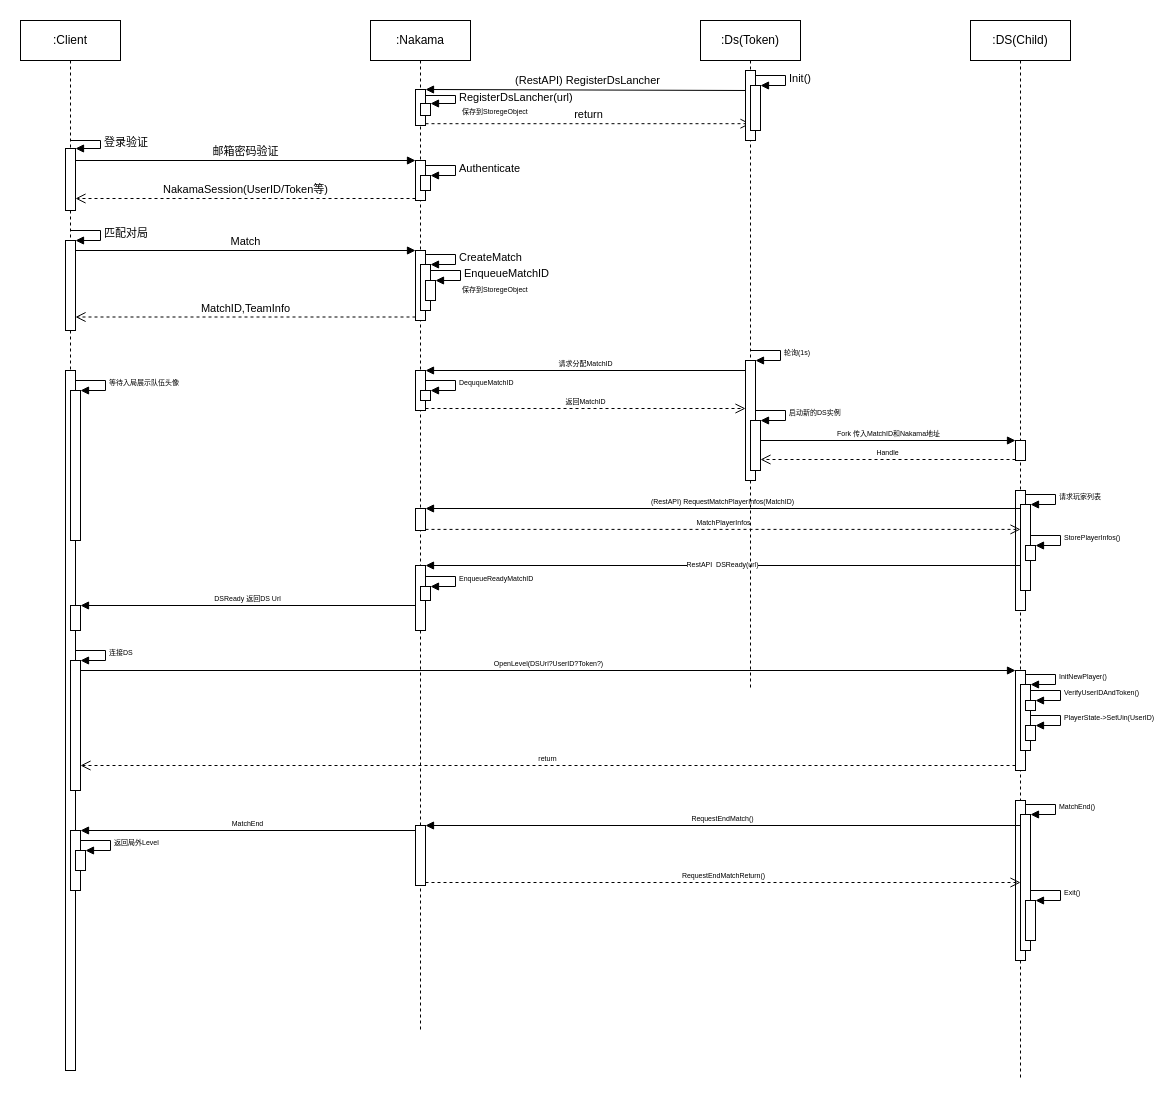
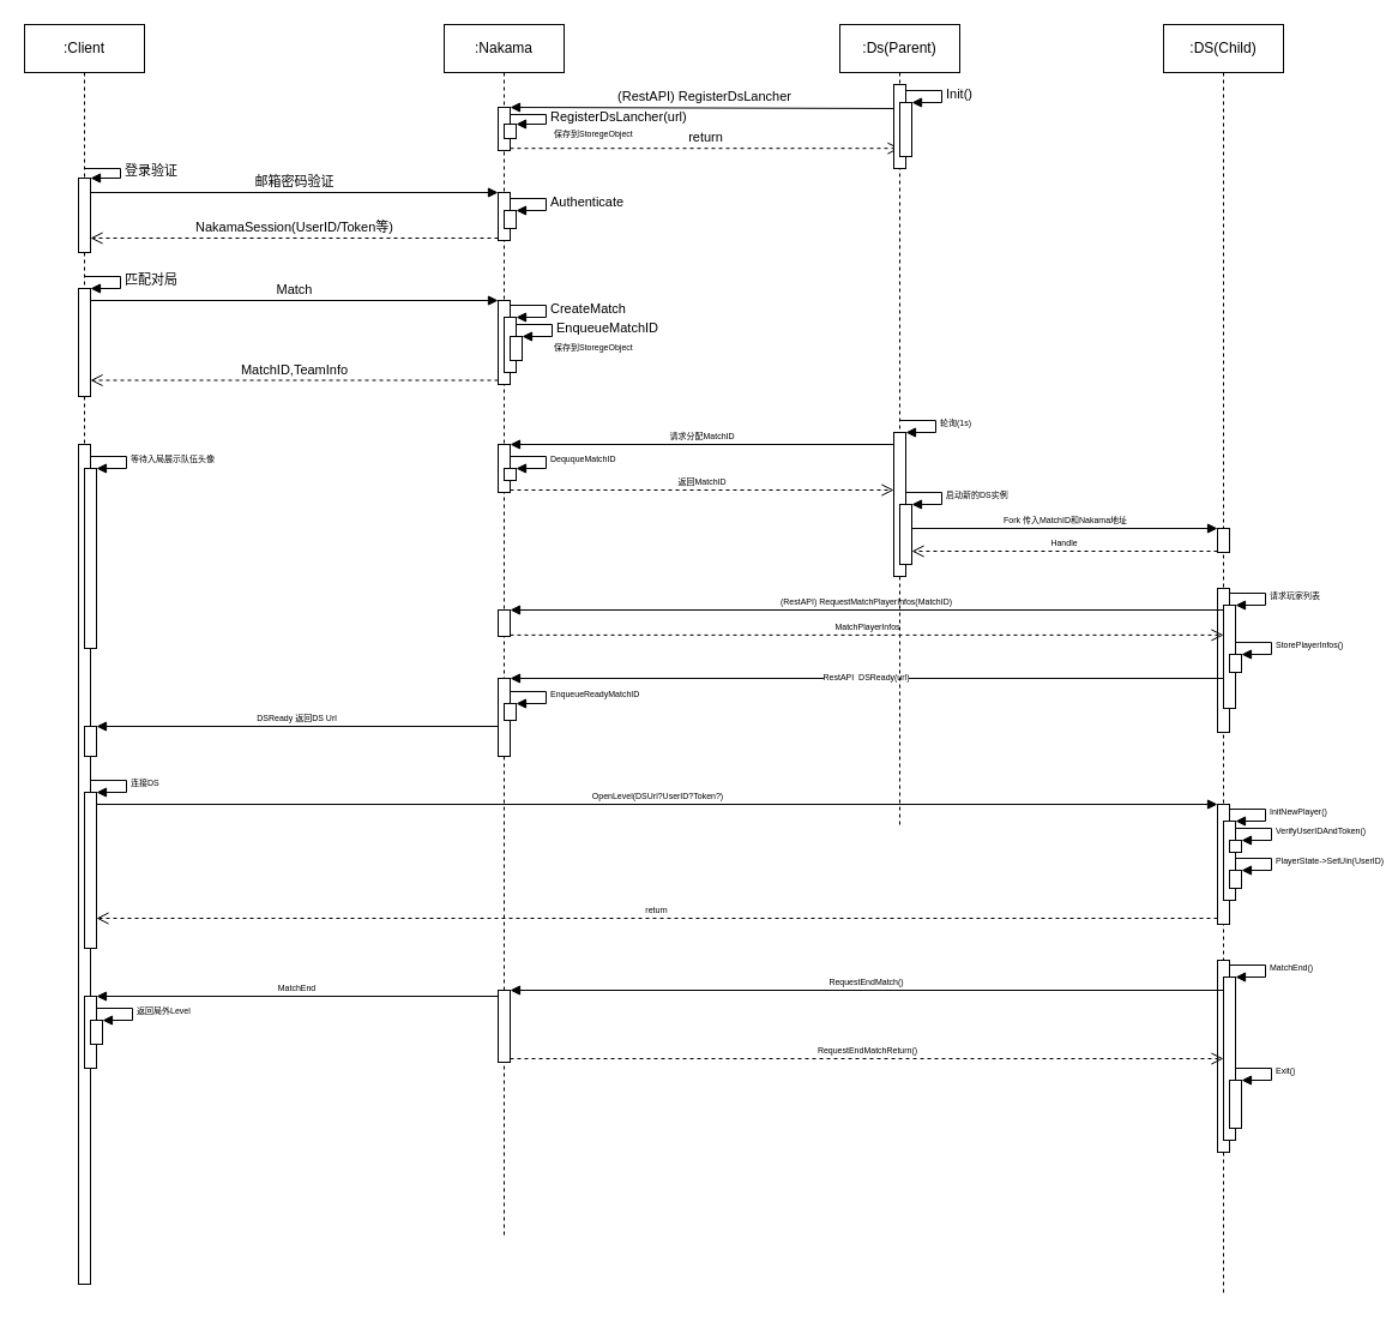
  <mxCell id="0" />
  <mxCell id="1" parent="0" />
  <mxCell id="2" value=":Client" style="shape=umlLifeline;perimeter=lifelinePerimeter;whiteSpace=wrap;html=1;container=1;collapsible=0;recursiveResize=0;outlineConnect=0;" parent="1" vertex="1"><mxGeometry x="20" y="20" width="100" height="1050" as="geometry" /></mxCell>
  <mxCell id="3" value="" style="html=1;points=[];perimeter=orthogonalPerimeter;" parent="2" vertex="1"><mxGeometry x="45" y="128" width="10" height="62" as="geometry" /></mxCell>
  <mxCell id="4" value="登录验证" style="edgeStyle=orthogonalEdgeStyle;html=1;align=left;spacingLeft=2;endArrow=block;rounded=0;entryX=1;entryY=0;" parent="2" target="3" edge="1"><mxGeometry relative="1" as="geometry"><mxPoint x="50" y="120" as="sourcePoint" /><Array as="points"><mxPoint x="80" y="120" /></Array></mxGeometry></mxCell>
  <mxCell id="5" value="" style="html=1;points=[];perimeter=orthogonalPerimeter;" parent="2" vertex="1"><mxGeometry x="45" y="220" width="10" height="90" as="geometry" /></mxCell>
  <mxCell id="6" value="匹配对局" style="edgeStyle=orthogonalEdgeStyle;html=1;align=left;spacingLeft=2;endArrow=block;rounded=0;entryX=1;entryY=0;" parent="2" target="5" edge="1"><mxGeometry relative="1" as="geometry"><mxPoint x="50" y="210" as="sourcePoint" /><Array as="points"><mxPoint x="80" y="210" /></Array></mxGeometry></mxCell>
  <mxCell id="7" value="" style="html=1;points=[];perimeter=orthogonalPerimeter;fontSize=7;align=left;" parent="2" vertex="1"><mxGeometry x="45" y="350" width="10" height="700" as="geometry" /></mxCell>
  <mxCell id="8" value="" style="html=1;points=[];perimeter=orthogonalPerimeter;fontSize=7;align=left;" parent="2" vertex="1"><mxGeometry x="50" y="370" width="10" height="150" as="geometry" /></mxCell>
  <mxCell id="9" value="等待入局展示队伍头像" style="edgeStyle=orthogonalEdgeStyle;html=1;align=left;spacingLeft=2;endArrow=block;rounded=0;entryX=1;entryY=0;fontSize=7;" parent="2" target="8" edge="1"><mxGeometry relative="1" as="geometry"><mxPoint x="55" y="360" as="sourcePoint" /><Array as="points"><mxPoint x="85" y="360" /></Array></mxGeometry></mxCell>
  <mxCell id="10" value="" style="html=1;points=[];perimeter=orthogonalPerimeter;fontSize=7;align=left;" parent="2" vertex="1"><mxGeometry x="50" y="585" width="10" height="25" as="geometry" /></mxCell>
  <mxCell id="11" value="" style="html=1;points=[];perimeter=orthogonalPerimeter;fontSize=7;align=left;" parent="2" vertex="1"><mxGeometry x="50" y="640" width="10" height="130" as="geometry" /></mxCell>
  <mxCell id="12" value="连接DS" style="edgeStyle=orthogonalEdgeStyle;html=1;align=left;spacingLeft=2;endArrow=block;rounded=0;entryX=1;entryY=0;fontSize=7;" parent="2" target="11" edge="1"><mxGeometry relative="1" as="geometry"><mxPoint x="55" y="630" as="sourcePoint" /><Array as="points"><mxPoint x="85" y="630" /></Array></mxGeometry></mxCell>
  <mxCell id="13" value="" style="html=1;points=[];perimeter=orthogonalPerimeter;fontSize=7;align=left;" parent="2" vertex="1"><mxGeometry x="50" y="810" width="10" height="60" as="geometry" /></mxCell>
  <mxCell id="14" value="" style="html=1;points=[];perimeter=orthogonalPerimeter;fontSize=7;align=left;" parent="2" vertex="1"><mxGeometry x="55" y="830" width="10" height="20" as="geometry" /></mxCell>
  <mxCell id="15" value="返回局外Level" style="edgeStyle=orthogonalEdgeStyle;html=1;align=left;spacingLeft=2;endArrow=block;rounded=0;entryX=1;entryY=0;fontSize=7;" parent="2" target="14" edge="1"><mxGeometry relative="1" as="geometry"><mxPoint x="60" y="820" as="sourcePoint" /><Array as="points"><mxPoint x="90" y="820" /></Array></mxGeometry></mxCell>
  <mxCell id="16" value=":Nakama" style="shape=umlLifeline;perimeter=lifelinePerimeter;whiteSpace=wrap;html=1;container=1;collapsible=0;recursiveResize=0;outlineConnect=0;" parent="1" vertex="1"><mxGeometry x="370" y="20" width="100" height="1010" as="geometry" /></mxCell>
  <mxCell id="17" value="" style="html=1;points=[];perimeter=orthogonalPerimeter;" parent="16" vertex="1"><mxGeometry x="45" y="140" width="10" height="40" as="geometry" /></mxCell>
  <mxCell id="18" value="" style="html=1;points=[];perimeter=orthogonalPerimeter;" parent="16" vertex="1"><mxGeometry x="50" y="155" width="10" height="15" as="geometry" /></mxCell>
  <mxCell id="19" value="Authenticate" style="edgeStyle=orthogonalEdgeStyle;html=1;align=left;spacingLeft=2;endArrow=block;rounded=0;entryX=1;entryY=0;" parent="16" target="18" edge="1"><mxGeometry relative="1" as="geometry"><mxPoint x="55" y="145" as="sourcePoint" /><Array as="points"><mxPoint x="85" y="145" /></Array></mxGeometry></mxCell>
  <mxCell id="20" value="" style="html=1;points=[];perimeter=orthogonalPerimeter;" parent="16" vertex="1"><mxGeometry x="45" y="230" width="10" height="70" as="geometry" /></mxCell>
  <mxCell id="21" value="" style="html=1;points=[];perimeter=orthogonalPerimeter;" parent="16" vertex="1"><mxGeometry x="50" y="244" width="10" height="46" as="geometry" /></mxCell>
  <mxCell id="22" value="CreateMatch" style="edgeStyle=orthogonalEdgeStyle;html=1;align=left;spacingLeft=2;endArrow=block;rounded=0;entryX=1;entryY=0;" parent="16" target="21" edge="1"><mxGeometry relative="1" as="geometry"><mxPoint x="55" y="234" as="sourcePoint" /><Array as="points"><mxPoint x="85" y="234" /></Array></mxGeometry></mxCell>
  <mxCell id="23" value="" style="html=1;points=[];perimeter=orthogonalPerimeter;" parent="16" vertex="1"><mxGeometry x="45" y="69" width="10" height="36" as="geometry" /></mxCell>
  <mxCell id="24" value="" style="html=1;points=[];perimeter=orthogonalPerimeter;" parent="16" vertex="1"><mxGeometry x="50" y="83" width="10" height="12" as="geometry" /></mxCell>
  <mxCell id="25" value="RegisterDsLancher(url)" style="edgeStyle=orthogonalEdgeStyle;html=1;align=left;spacingLeft=2;endArrow=block;rounded=0;entryX=1;entryY=0;" parent="16" target="24" edge="1"><mxGeometry relative="1" as="geometry"><mxPoint x="55" y="75" as="sourcePoint" /><Array as="points"><mxPoint x="85" y="75" /></Array></mxGeometry></mxCell>
  <mxCell id="26" value="" style="html=1;points=[];perimeter=orthogonalPerimeter;fontSize=7;align=left;" parent="16" vertex="1"><mxGeometry x="55" y="260" width="10" height="20" as="geometry" /></mxCell>
  <mxCell id="27" value="&lt;span style=&quot;font-size: 11px&quot;&gt;EnqueueMatchID&lt;/span&gt;" style="edgeStyle=orthogonalEdgeStyle;html=1;align=left;spacingLeft=2;endArrow=block;rounded=0;entryX=1;entryY=0;fontSize=7;" parent="16" target="26" edge="1"><mxGeometry relative="1" as="geometry"><mxPoint x="60" y="250" as="sourcePoint" /><Array as="points"><mxPoint x="90" y="250" /></Array></mxGeometry></mxCell>
  <mxCell id="28" value="" style="html=1;points=[];perimeter=orthogonalPerimeter;fontSize=7;align=left;" parent="16" vertex="1"><mxGeometry x="45" y="350" width="10" height="40" as="geometry" /></mxCell>
  <mxCell id="29" value="" style="html=1;points=[];perimeter=orthogonalPerimeter;fontSize=7;align=left;" parent="16" vertex="1"><mxGeometry x="50" y="370" width="10" height="10" as="geometry" /></mxCell>
  <mxCell id="30" value="DeququeMatchID" style="edgeStyle=orthogonalEdgeStyle;html=1;align=left;spacingLeft=2;endArrow=block;rounded=0;entryX=1;entryY=0;fontSize=7;" parent="16" target="29" edge="1"><mxGeometry relative="1" as="geometry"><mxPoint x="55" y="360" as="sourcePoint" /><Array as="points"><mxPoint x="85" y="360" /></Array></mxGeometry></mxCell>
  <mxCell id="31" value="" style="html=1;points=[];perimeter=orthogonalPerimeter;fontSize=7;align=left;" parent="16" vertex="1"><mxGeometry x="45" y="488" width="10" height="22" as="geometry" /></mxCell>
  <mxCell id="32" value="" style="html=1;points=[];perimeter=orthogonalPerimeter;fontSize=7;align=left;" parent="16" vertex="1"><mxGeometry x="45" y="545" width="10" height="65" as="geometry" /></mxCell>
  <mxCell id="33" value="" style="html=1;points=[];perimeter=orthogonalPerimeter;fontSize=7;align=left;" parent="16" vertex="1"><mxGeometry x="50" y="566" width="10" height="14" as="geometry" /></mxCell>
  <mxCell id="34" value="EnqueueReadyMatchID" style="edgeStyle=orthogonalEdgeStyle;html=1;align=left;spacingLeft=2;endArrow=block;rounded=0;entryX=1;entryY=0;fontSize=7;" parent="16" target="33" edge="1"><mxGeometry relative="1" as="geometry"><mxPoint x="55" y="556" as="sourcePoint" /><Array as="points"><mxPoint x="85" y="556" /></Array></mxGeometry></mxCell>
  <mxCell id="35" value="" style="html=1;points=[];perimeter=orthogonalPerimeter;fontSize=7;align=left;" parent="16" vertex="1"><mxGeometry x="45" y="805" width="10" height="60" as="geometry" /></mxCell>
  <mxCell id="36" value=":DS(Child)" style="shape=umlLifeline;perimeter=lifelinePerimeter;whiteSpace=wrap;html=1;container=1;collapsible=0;recursiveResize=0;outlineConnect=0;" parent="1" vertex="1"><mxGeometry x="970" y="20" width="100" height="1060" as="geometry" /></mxCell>
  <mxCell id="37" value="" style="html=1;points=[];perimeter=orthogonalPerimeter;fontSize=7;align=left;" parent="36" vertex="1"><mxGeometry x="45" y="420" width="10" height="20" as="geometry" /></mxCell>
  <mxCell id="38" value="" style="html=1;points=[];perimeter=orthogonalPerimeter;fontSize=7;align=left;" parent="36" vertex="1"><mxGeometry x="45" y="470" width="10" height="120" as="geometry" /></mxCell>
  <mxCell id="39" value="" style="html=1;points=[];perimeter=orthogonalPerimeter;fontSize=7;align=left;" parent="36" vertex="1"><mxGeometry x="50" y="484" width="10" height="86" as="geometry" /></mxCell>
  <mxCell id="40" value="请求玩家列表" style="edgeStyle=orthogonalEdgeStyle;html=1;align=left;spacingLeft=2;endArrow=block;rounded=0;entryX=1;entryY=0;fontSize=7;" parent="36" target="39" edge="1"><mxGeometry relative="1" as="geometry"><mxPoint x="55" y="474" as="sourcePoint" /><Array as="points"><mxPoint x="85" y="474" /></Array></mxGeometry></mxCell>
  <mxCell id="41" value="" style="html=1;points=[];perimeter=orthogonalPerimeter;fontSize=7;align=left;" parent="36" vertex="1"><mxGeometry x="55" y="525" width="10" height="15" as="geometry" /></mxCell>
  <mxCell id="42" value="StorePlayerInfos()" style="edgeStyle=orthogonalEdgeStyle;html=1;align=left;spacingLeft=2;endArrow=block;rounded=0;entryX=1;entryY=0;fontSize=7;" parent="36" target="41" edge="1"><mxGeometry relative="1" as="geometry"><mxPoint x="60" y="515" as="sourcePoint" /><Array as="points"><mxPoint x="90" y="515" /></Array></mxGeometry></mxCell>
  <mxCell id="43" value="" style="html=1;points=[];perimeter=orthogonalPerimeter;fontSize=7;align=left;" parent="36" vertex="1"><mxGeometry x="45" y="650" width="10" height="100" as="geometry" /></mxCell>
  <mxCell id="44" value="" style="html=1;points=[];perimeter=orthogonalPerimeter;fontSize=7;align=left;" parent="36" vertex="1"><mxGeometry x="50" y="664" width="10" height="66" as="geometry" /></mxCell>
  <mxCell id="45" value="InitNewPlayer()" style="edgeStyle=orthogonalEdgeStyle;html=1;align=left;spacingLeft=2;endArrow=block;rounded=0;entryX=1;entryY=0;fontSize=7;" parent="36" target="44" edge="1"><mxGeometry relative="1" as="geometry"><mxPoint x="55" y="654" as="sourcePoint" /><Array as="points"><mxPoint x="85" y="654" /></Array></mxGeometry></mxCell>
  <mxCell id="46" value="" style="html=1;points=[];perimeter=orthogonalPerimeter;fontSize=7;align=left;" parent="36" vertex="1"><mxGeometry x="55" y="705" width="10" height="15" as="geometry" /></mxCell>
  <mxCell id="47" value="PlayerState-&amp;gt;SetUin(UserID)" style="edgeStyle=orthogonalEdgeStyle;html=1;align=left;spacingLeft=2;endArrow=block;rounded=0;entryX=1;entryY=0;fontSize=7;" parent="36" target="46" edge="1"><mxGeometry relative="1" as="geometry"><mxPoint x="60" y="695" as="sourcePoint" /><Array as="points"><mxPoint x="90" y="695" /></Array></mxGeometry></mxCell>
  <mxCell id="48" value="" style="html=1;points=[];perimeter=orthogonalPerimeter;fontSize=7;align=left;" parent="36" vertex="1"><mxGeometry x="55" y="680" width="10" height="10" as="geometry" /></mxCell>
  <mxCell id="49" value="VerifyUserIDAndToken()" style="edgeStyle=orthogonalEdgeStyle;html=1;align=left;spacingLeft=2;endArrow=block;rounded=0;entryX=1;entryY=0;fontSize=7;" parent="36" target="48" edge="1"><mxGeometry relative="1" as="geometry"><mxPoint x="60" y="670" as="sourcePoint" /><Array as="points"><mxPoint x="90" y="670" /></Array></mxGeometry></mxCell>
  <mxCell id="50" value="" style="html=1;points=[];perimeter=orthogonalPerimeter;fontSize=7;align=left;" parent="36" vertex="1"><mxGeometry x="45" y="780" width="10" height="160" as="geometry" /></mxCell>
  <mxCell id="51" value="" style="html=1;points=[];perimeter=orthogonalPerimeter;fontSize=7;align=left;" parent="36" vertex="1"><mxGeometry x="50" y="794" width="10" height="136" as="geometry" /></mxCell>
  <mxCell id="52" value="MatchEnd()" style="edgeStyle=orthogonalEdgeStyle;html=1;align=left;spacingLeft=2;endArrow=block;rounded=0;entryX=1;entryY=0;fontSize=7;" parent="36" target="51" edge="1"><mxGeometry relative="1" as="geometry"><mxPoint x="55" y="784" as="sourcePoint" /><Array as="points"><mxPoint x="85" y="784" /></Array></mxGeometry></mxCell>
  <mxCell id="53" value="" style="html=1;points=[];perimeter=orthogonalPerimeter;fontSize=7;align=left;" parent="36" vertex="1"><mxGeometry x="55" y="880" width="10" height="40" as="geometry" /></mxCell>
  <mxCell id="54" value="Exit()" style="edgeStyle=orthogonalEdgeStyle;html=1;align=left;spacingLeft=2;endArrow=block;rounded=0;entryX=1;entryY=0;fontSize=7;" parent="36" target="53" edge="1"><mxGeometry relative="1" as="geometry"><mxPoint x="60" y="870" as="sourcePoint" /><Array as="points"><mxPoint x="90" y="870" /></Array></mxGeometry></mxCell>
  <mxCell id="55" value="邮箱密码验证" style="html=1;verticalAlign=bottom;endArrow=block;entryX=0;entryY=0;" parent="1" target="17" edge="1"><mxGeometry relative="1" as="geometry"><mxPoint x="75" y="160" as="sourcePoint" /></mxGeometry></mxCell>
  <mxCell id="56" value="NakamaSession(UserID/Token等)" style="html=1;verticalAlign=bottom;endArrow=open;dashed=1;endSize=8;exitX=0;exitY=0.95;" parent="1" source="17" target="3" edge="1"><mxGeometry relative="1" as="geometry"><mxPoint x="90" y="198" as="targetPoint" /></mxGeometry></mxCell>
  <mxCell id="57" value="Match" style="html=1;verticalAlign=bottom;endArrow=block;entryX=0;entryY=0;" parent="1" source="5" target="20" edge="1"><mxGeometry relative="1" as="geometry"><mxPoint x="345" y="250" as="sourcePoint" /></mxGeometry></mxCell>
  <mxCell id="58" value="(RestAPI) RegisterDsLancher" style="html=1;verticalAlign=bottom;endArrow=block;entryX=1;entryY=0;" parent="1" target="23" edge="1"><mxGeometry relative="1" as="geometry"><mxPoint x="750" y="90" as="sourcePoint" /></mxGeometry></mxCell>
  <mxCell id="59" value="return" style="html=1;verticalAlign=bottom;endArrow=open;dashed=1;endSize=8;exitX=1;exitY=0.95;" parent="1" source="23" edge="1"><mxGeometry relative="1" as="geometry"><mxPoint x="750" y="123.2" as="targetPoint" /></mxGeometry></mxCell>
  <mxCell id="60" value="保存到StoregeObject" style="text;html=1;strokeColor=none;fillColor=none;align=left;verticalAlign=middle;whiteSpace=wrap;rounded=0;fontSize=7;" parent="1" vertex="1"><mxGeometry x="460" y="102" width="90" height="20" as="geometry" /></mxCell>
  <mxCell id="61" value="Fork 传入MatchID和Nakama地址" style="html=1;verticalAlign=bottom;endArrow=block;entryX=0;entryY=0;fontSize=7;" parent="1" source="83" target="37" edge="1"><mxGeometry relative="1" as="geometry"><mxPoint x="945" y="620" as="sourcePoint" /></mxGeometry></mxCell>
  <mxCell id="62" value="Handle" style="html=1;verticalAlign=bottom;endArrow=open;dashed=1;endSize=8;exitX=0;exitY=0.95;fontSize=7;" parent="1" source="37" target="83" edge="1"><mxGeometry relative="1" as="geometry"><mxPoint x="750" y="550" as="targetPoint" /></mxGeometry></mxCell>
  <mxCell id="63" value="MatchID,TeamInfo" style="html=1;verticalAlign=bottom;endArrow=open;dashed=1;endSize=8;exitX=0;exitY=0.95;" parent="1" source="20" target="5" edge="1"><mxGeometry relative="1" as="geometry"><mxPoint x="345" y="326" as="targetPoint" /></mxGeometry></mxCell>
  <mxCell id="64" value="请求分配MatchID" style="html=1;verticalAlign=bottom;endArrow=block;entryX=1;entryY=0;fontSize=7;" parent="1" source="81" target="28" edge="1"><mxGeometry relative="1" as="geometry"><mxPoint x="485" y="370" as="sourcePoint" /></mxGeometry></mxCell>
  <mxCell id="65" value="保存到StoregeObject" style="text;html=1;strokeColor=none;fillColor=none;align=left;verticalAlign=middle;whiteSpace=wrap;rounded=0;fontSize=7;" parent="1" vertex="1"><mxGeometry x="460" y="280" width="90" height="20" as="geometry" /></mxCell>
  <mxCell id="66" value="返回MatchID" style="html=1;verticalAlign=bottom;endArrow=open;dashed=1;endSize=8;exitX=1;exitY=0.95;fontSize=7;" parent="1" source="28" target="81" edge="1"><mxGeometry relative="1" as="geometry"><mxPoint x="485" y="427" as="targetPoint" /></mxGeometry></mxCell>
  <mxCell id="67" value="(RestAPI) RequestMatchPlayerInfos(MatchID)" style="html=1;verticalAlign=bottom;endArrow=block;entryX=1;entryY=0;fontSize=7;" parent="1" source="39" target="31" edge="1"><mxGeometry relative="1" as="geometry"><mxPoint x="485" y="505" as="sourcePoint" /></mxGeometry></mxCell>
  <mxCell id="68" value="MatchPlayerInfos" style="html=1;verticalAlign=bottom;endArrow=open;dashed=1;endSize=8;exitX=1;exitY=0.95;fontSize=7;" parent="1" source="31" target="39" edge="1"><mxGeometry relative="1" as="geometry"><mxPoint x="485" y="562" as="targetPoint" /></mxGeometry></mxCell>
  <mxCell id="69" value="RestAPI&amp;nbsp; DSReady(url)" style="html=1;verticalAlign=middle;endArrow=block;entryX=1;entryY=0;fontSize=7;" parent="1" source="39" target="32" edge="1"><mxGeometry relative="1" as="geometry"><mxPoint x="485" y="565" as="sourcePoint" /></mxGeometry></mxCell>
  <mxCell id="70" value="DSReady 返回DS Url" style="html=1;verticalAlign=bottom;endArrow=block;entryX=1;entryY=0;fontSize=7;" parent="1" source="32" target="10" edge="1"><mxGeometry relative="1" as="geometry"><mxPoint x="140" y="600" as="sourcePoint" /></mxGeometry></mxCell>
  <mxCell id="71" value="OpenLevel(DSUrl?UserID?Token?)" style="html=1;verticalAlign=bottom;endArrow=block;entryX=0;entryY=0;fontSize=7;" parent="1" source="11" target="43" edge="1"><mxGeometry relative="1" as="geometry"><mxPoint x="945" y="670" as="sourcePoint" /></mxGeometry></mxCell>
  <mxCell id="72" value="return" style="html=1;verticalAlign=bottom;endArrow=open;dashed=1;endSize=8;exitX=0;exitY=0.95;fontSize=7;" parent="1" source="43" target="11" edge="1"><mxGeometry relative="1" as="geometry"><mxPoint x="945" y="746" as="targetPoint" /></mxGeometry></mxCell>
  <mxCell id="73" value="RequestEndMatch()" style="html=1;verticalAlign=bottom;endArrow=block;entryX=1;entryY=0;fontSize=7;" parent="1" source="51" target="35" edge="1"><mxGeometry relative="1" as="geometry"><mxPoint x="485" y="825" as="sourcePoint" /></mxGeometry></mxCell>
  <mxCell id="74" value="RequestEndMatchReturn()" style="html=1;verticalAlign=bottom;endArrow=open;dashed=1;endSize=8;exitX=1;exitY=0.95;fontSize=7;" parent="1" source="35" target="51" edge="1"><mxGeometry relative="1" as="geometry"><mxPoint x="485" y="882" as="targetPoint" /></mxGeometry></mxCell>
  <mxCell id="75" value="MatchEnd" style="html=1;verticalAlign=bottom;endArrow=block;entryX=1;entryY=0;fontSize=7;" parent="1" source="35" target="13" edge="1"><mxGeometry relative="1" as="geometry"><mxPoint x="140" y="830" as="sourcePoint" /></mxGeometry></mxCell>
  <mxCell id="76" value="" style="group" vertex="1" connectable="0" parent="1"><mxGeometry x="700" y="20" width="100" height="670" as="geometry" /></mxCell>
- <mxCell id="77" value=":Ds(Token)" style="shape=umlLifeline;perimeter=lifelinePerimeter;whiteSpace=wrap;html=1;container=0;collapsible=0;recursiveResize=0;outlineConnect=0;" parent="76" vertex="1"><mxGeometry width="100" height="670" as="geometry" /></mxCell>
+ <mxCell id="77" value=":Ds(Parent)" style="shape=umlLifeline;perimeter=lifelinePerimeter;whiteSpace=wrap;html=1;container=0;collapsible=0;recursiveResize=0;outlineConnect=0;" parent="76" vertex="1"><mxGeometry width="100" height="670" as="geometry" /></mxCell>
  <mxCell id="78" value="" style="html=1;points=[];perimeter=orthogonalPerimeter;" parent="76" vertex="1"><mxGeometry x="45" y="50" width="10" height="70" as="geometry" /></mxCell>
  <mxCell id="79" value="" style="html=1;points=[];perimeter=orthogonalPerimeter;" parent="76" vertex="1"><mxGeometry x="50" y="65" width="10" height="45" as="geometry" /></mxCell>
  <mxCell id="80" value="Init()" style="edgeStyle=orthogonalEdgeStyle;html=1;align=left;spacingLeft=2;endArrow=block;rounded=0;entryX=1;entryY=0;" parent="76" target="79" edge="1"><mxGeometry relative="1" as="geometry"><mxPoint x="55" y="55" as="sourcePoint" /><Array as="points"><mxPoint x="85" y="55" /></Array></mxGeometry></mxCell>
  <mxCell id="81" value="" style="html=1;points=[];perimeter=orthogonalPerimeter;fontSize=7;align=left;" parent="76" vertex="1"><mxGeometry x="45" y="340" width="10" height="120" as="geometry" /></mxCell>
  <mxCell id="82" value="轮询(1s)" style="edgeStyle=orthogonalEdgeStyle;html=1;align=left;spacingLeft=2;endArrow=block;rounded=0;entryX=1;entryY=0;fontSize=7;" parent="76" target="81" edge="1"><mxGeometry relative="1" as="geometry"><mxPoint x="50" y="330" as="sourcePoint" /><Array as="points"><mxPoint x="80" y="330" /></Array></mxGeometry></mxCell>
  <mxCell id="83" value="" style="html=1;points=[];perimeter=orthogonalPerimeter;fontSize=7;align=left;" parent="76" vertex="1"><mxGeometry x="50" y="400" width="10" height="50" as="geometry" /></mxCell>
  <mxCell id="84" value="启动新的DS实例" style="edgeStyle=orthogonalEdgeStyle;html=1;align=left;spacingLeft=2;endArrow=block;rounded=0;entryX=1;entryY=0;fontSize=7;" parent="76" target="83" edge="1"><mxGeometry relative="1" as="geometry"><mxPoint x="55" y="390" as="sourcePoint" /><Array as="points"><mxPoint x="85" y="390" /></Array></mxGeometry></mxCell>
